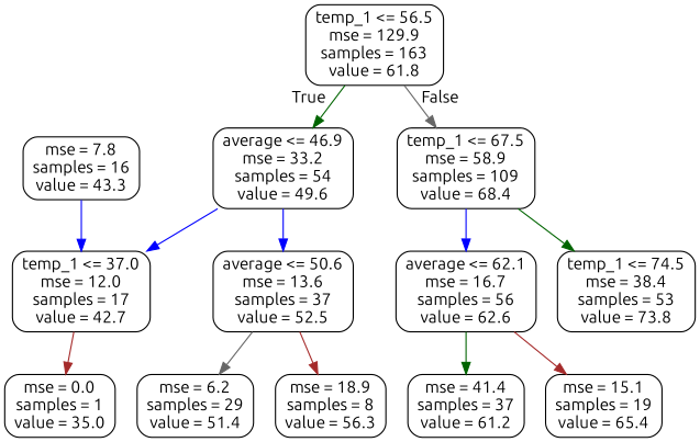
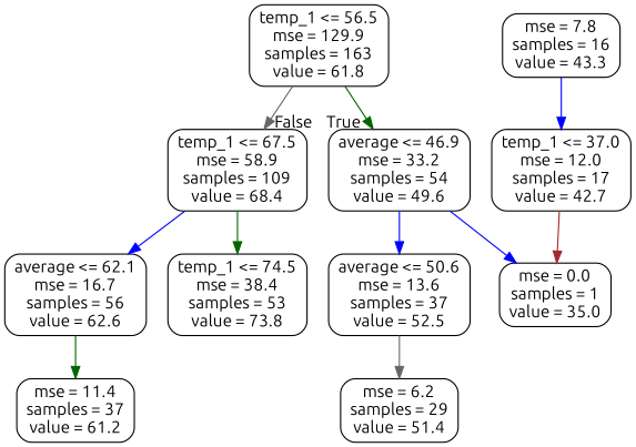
  digraph {
    fontname=Ubuntu
    node [color=black fontname=Ubuntu shape=box style=rounded]
    edge [color=blue fontname=Ubuntu]
    n1 [label="temp_1 <= 56.5\nmse = 129.9\nsamples = 163\nvalue = 61.8"]
    n2 [label="average <= 46.9\nmse = 33.2\nsamples = 54\nvalue = 49.6"]
    n3 [label="temp_1 <= 67.5\nmse = 58.9\nsamples = 109\nvalue = 68.4"]
    n4 [label="temp_1 <= 37.0\nmse = 12.0\nsamples = 17\nvalue = 42.7"]
    n5 [label="average <= 50.6\nmse = 13.6\nsamples = 37\nvalue = 52.5"]
    n6 [label="average <= 62.1\nmse = 16.7\nsamples = 56\nvalue = 62.6"]
    n7 [label="temp_1 <= 74.5\nmse = 38.4\nsamples = 53\nvalue = 73.8"]
    n8 [label="mse = 0.0\nsamples = 1\nvalue = 35.0"]
    n9 [label="mse = 6.2\nsamples = 29\nvalue = 51.4"]
-   n10 [label="mse = 18.9\nsamples = 8\nvalue = 56.3"]
    n11 [label="mse = 7.8\nsamples = 16\nvalue = 43.3"]
-   n12 [label="mse = 41.4\nsamples = 37\nvalue = 61.2"]
-   n13 [label="mse = 15.1\nsamples = 19\nvalue = 65.4"]
+   n12 [label="mse = 11.4\nsamples = 37\nvalue = 61.2"]
    n1 -> n2 [color=darkgreen headlabel=True labelangle=45 labeldistance=2.5]
    n1 -> n3 [color=gray40 headlabel=False labelangle=-45 labeldistance=2.5]
-   n2 -> n4
+   n2 -> n8
    n2 -> n5
    n3 -> n6
    n3 -> n7 [color=darkgreen]
    n4 -> n8 [color=brown]
    n5 -> n9 [color=gray40]
-   n5 -> n10 [color=brown]
    n6 -> n12 [color=darkgreen]
-   n6 -> n13 [color=brown]
    n11 -> n4
  }
